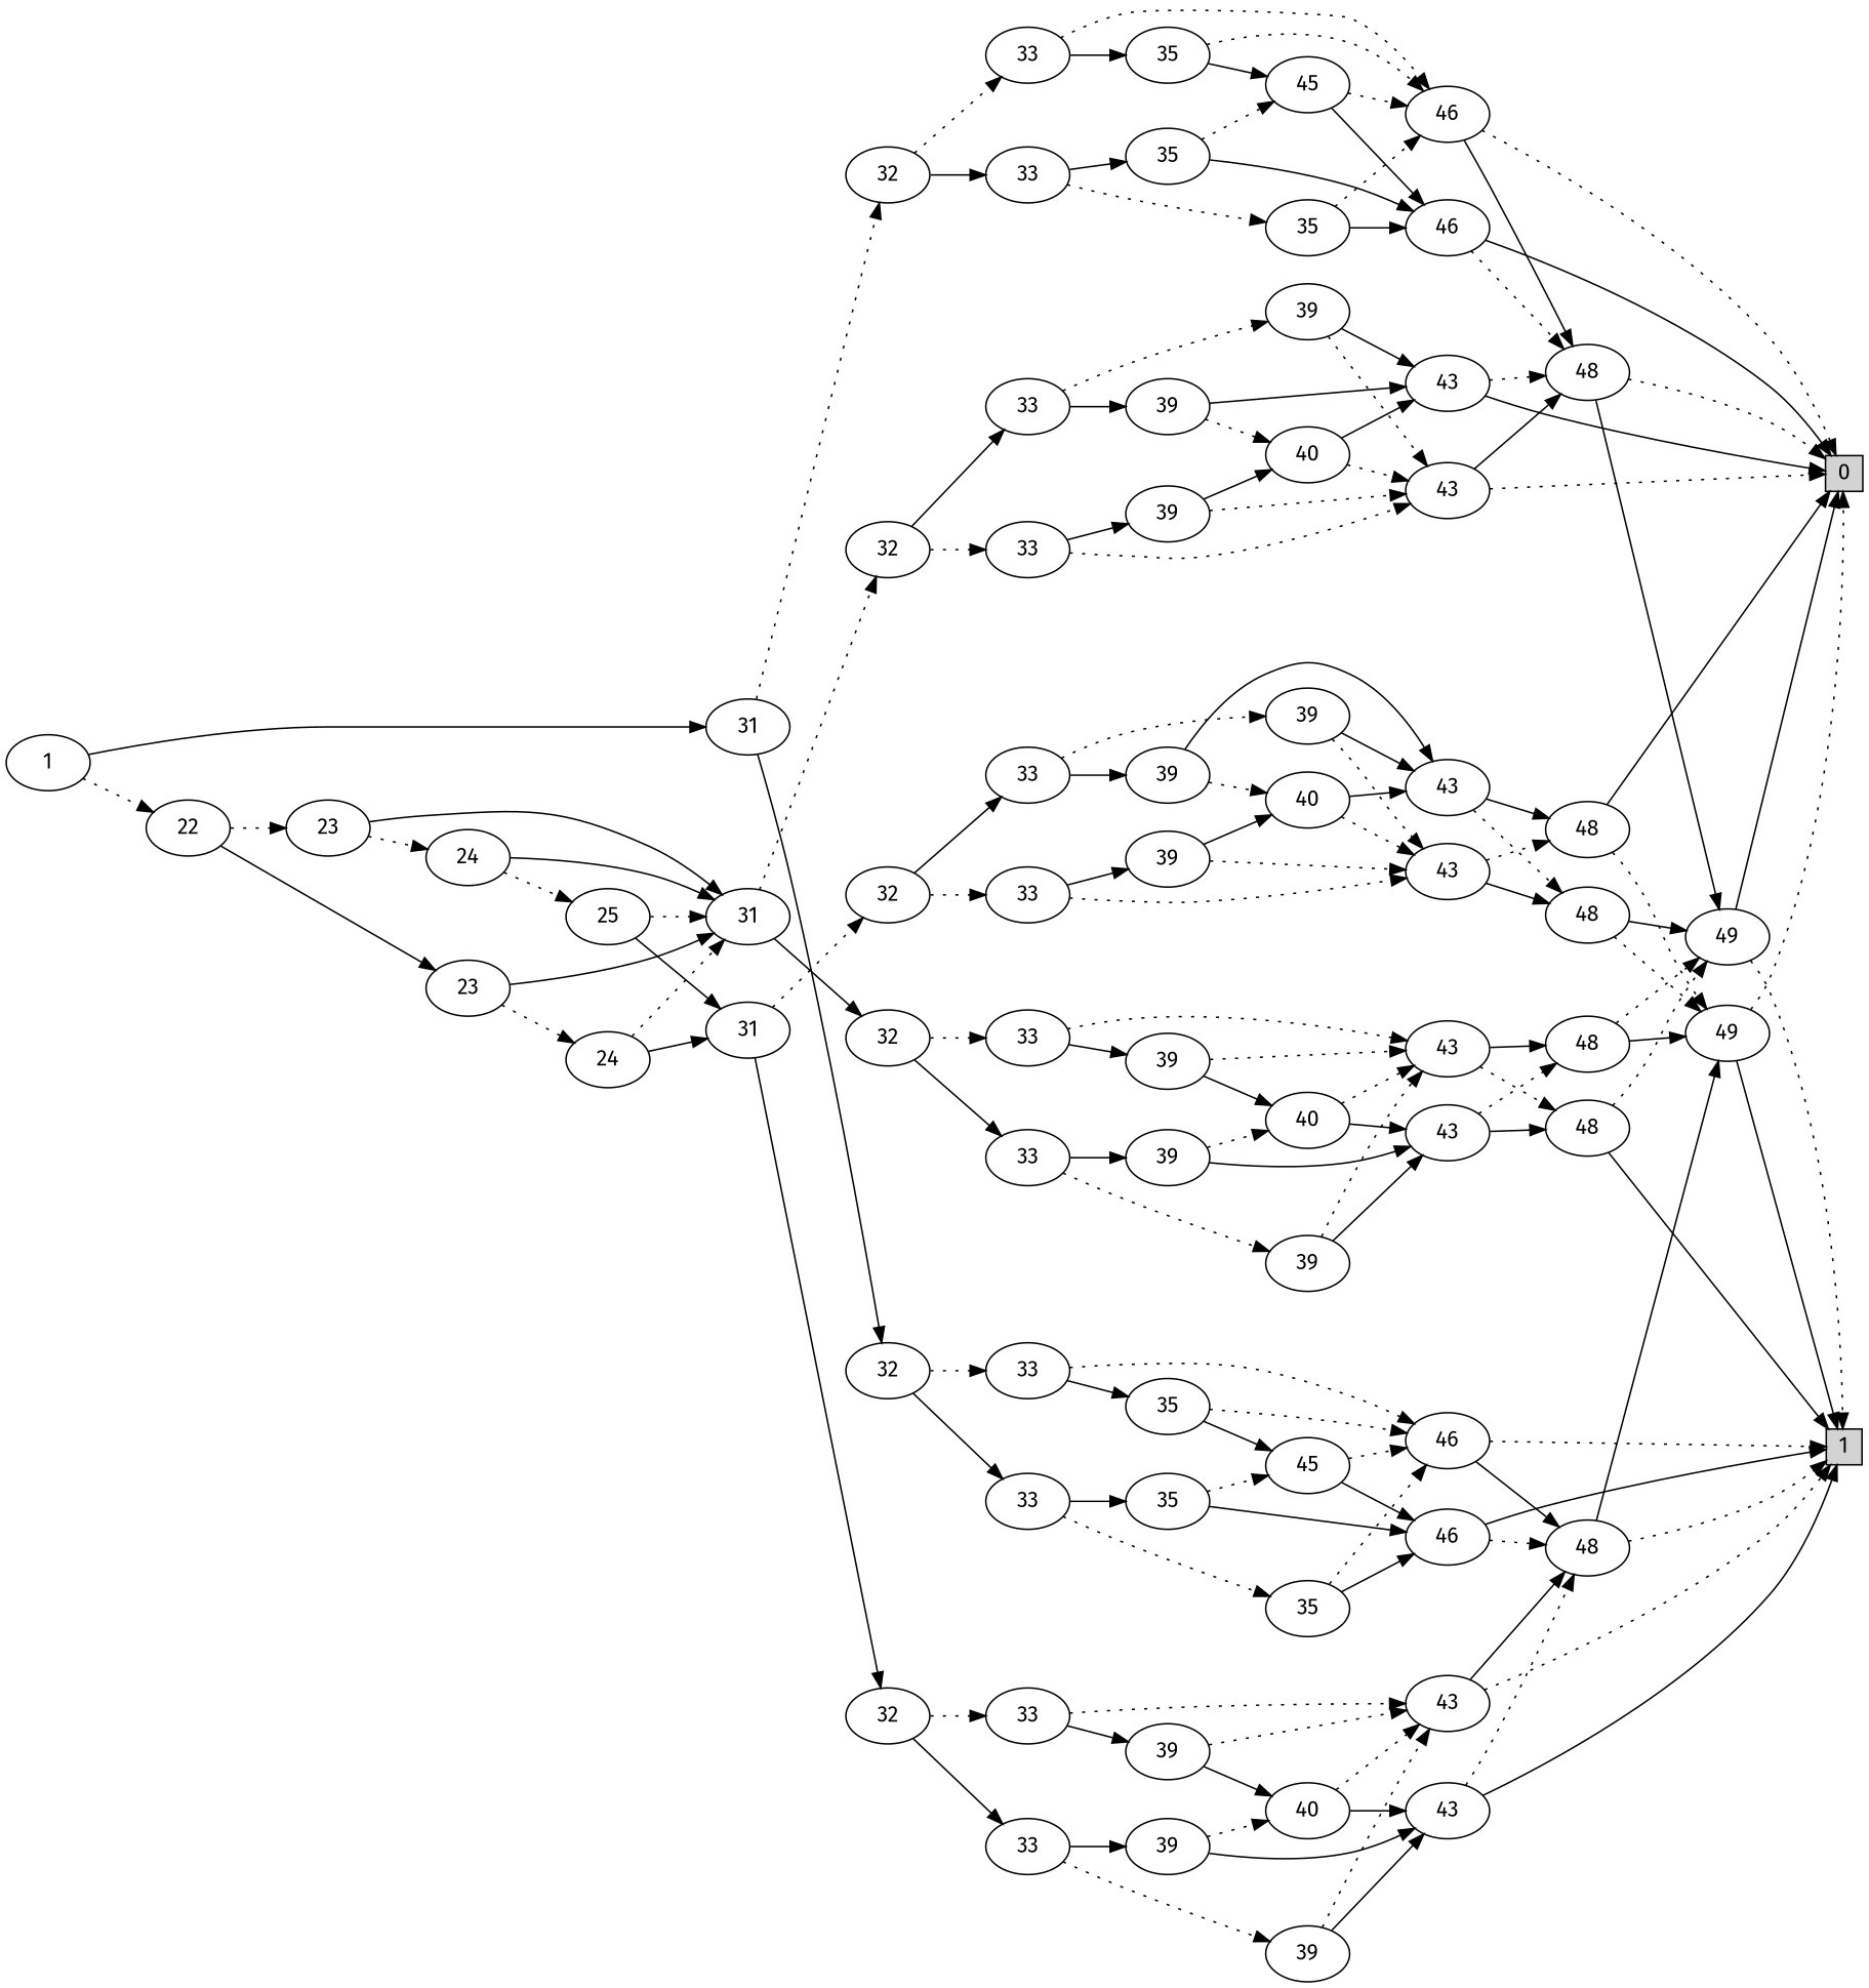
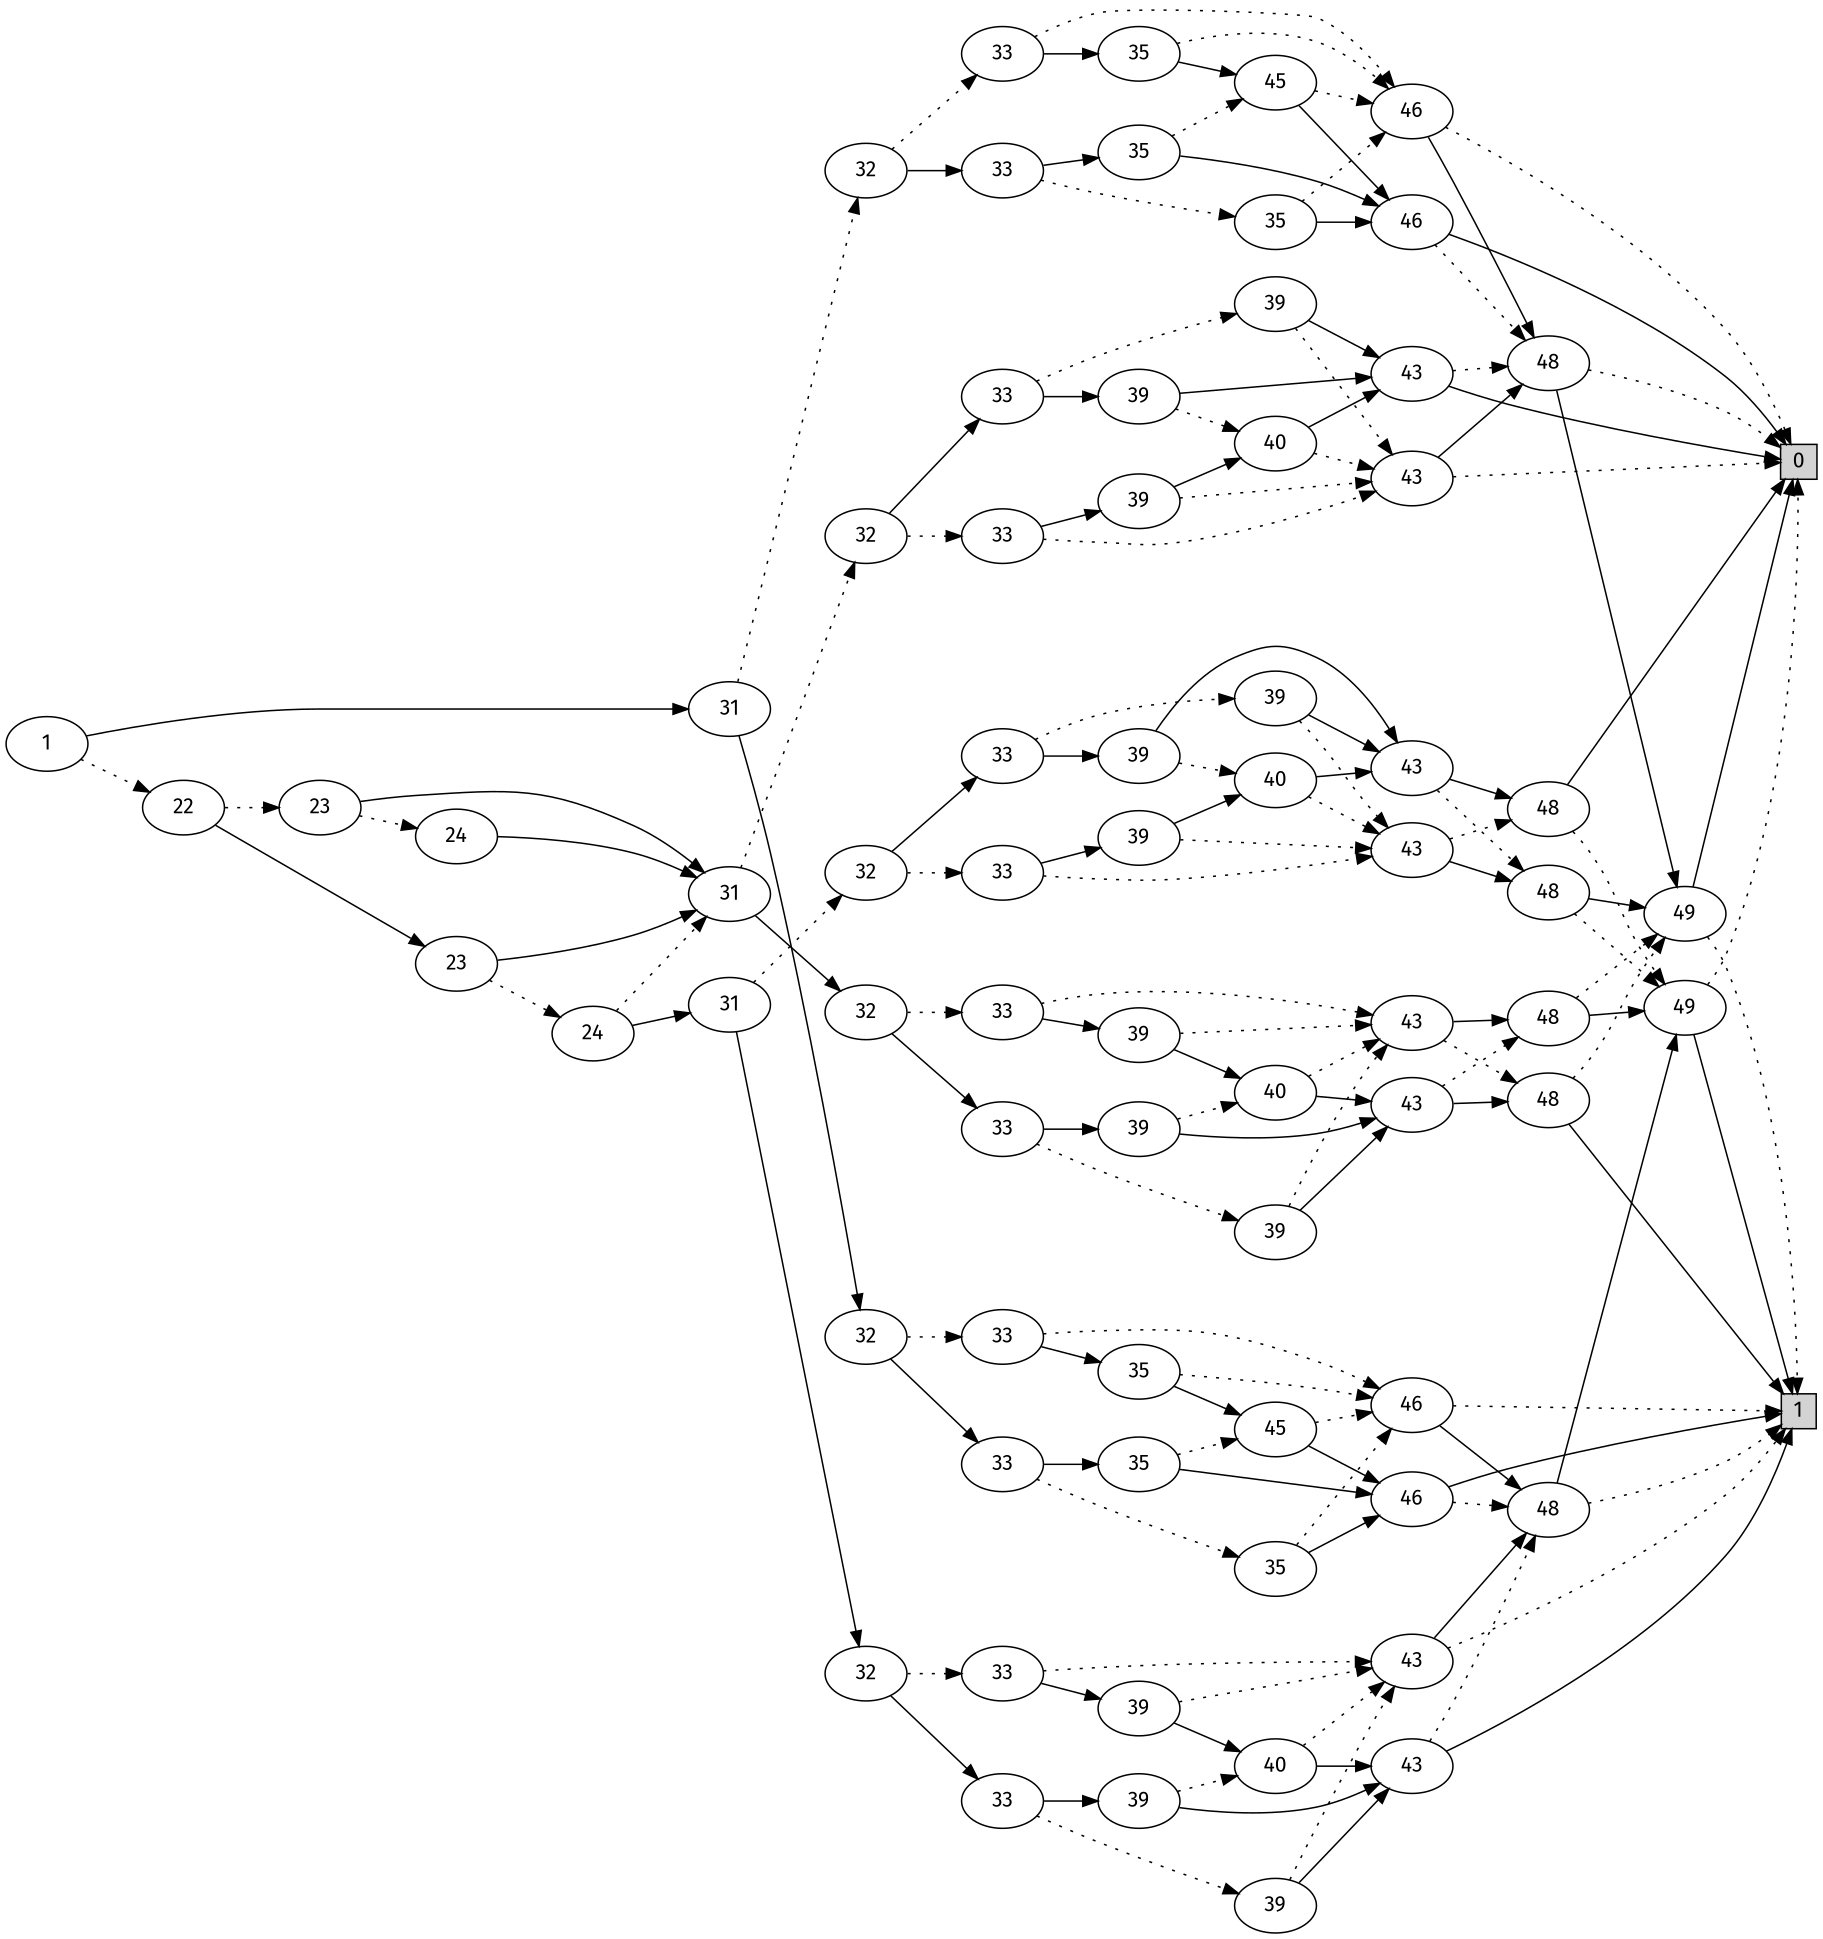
  digraph {
    rankdir=LR
    fontname="Fira Sans"
    node [fontname="Fira Sans"]
    edge [style=dotted fontname="Fira Sans"]
    n1 [height=0.3 label=0 shape=box style=filled width=0.3]
    n2 [height=0.3 label=1 shape=box style=filled width=0.3]
    n3 [label=1]
    n4 [label=22]
    n5 [label=31]
    n6 [label=23]
    n7 [label=23]
    n8 [label=32]
    n9 [label=32]
    n10 [label=24]
    n11 [label=31]
    n12 [label=24]
-   n13 [label=25]
    n14 [label=32]
    n15 [label=32]
    n16 [label=31]
    n17 [label=32]
    n18 [label=32]
    n19 [label=33]
    n20 [label=33]
    n21 [label=33]
    n22 [label=33]
    n23 [label=43]
    n24 [label=39]
    n25 [label=39]
    n26 [label=39]
    n27 [label=48]
    n28 [label=40]
    n29 [label=49]
    n30 [label=43]
    n31 [label=43]
    n32 [label=39]
    n33 [label=39]
    n34 [label=39]
    n35 [label=48]
    n36 [label=48]
    n37 [label=40]
    n38 [label=49]
    n39 [label=43]
    n40 [label=33]
    n41 [label=33]
    n42 [label=33]
    n43 [label=33]
    n44 [label=43]
    n45 [label=39]
    n46 [label=39]
    n47 [label=39]
    n48 [label=48]
    n49 [label=48]
    n50 [label=40]
    n51 [label=43]
    n52 [label=43]
    n53 [label=39]
    n54 [label=39]
    n55 [label=39]
    n56 [label=48]
    n57 [label=40]
    n58 [label=43]
    n59 [label=33]
    n60 [label=33]
    n61 [label=33]
    n62 [label=33]
    n63 [label=46]
    n64 [label=35]
    n65 [label=35]
    n66 [label=35]
    n67 [label=45]
    n68 [label=46]
    n69 [label=46]
    n70 [label=35]
    n71 [label=35]
    n72 [label=35]
    n73 [label=45]
    n74 [label=46]
    n3 -> n4
    n3 -> n5 [style=filled]
    n4 -> n6
    n4 -> n7 [style=filled]
    n5 -> n8
    n5 -> n9 [style=filled]
    n6 -> n10
    n6 -> n11 [style=filled]
    n7 -> n11 [style=filled]
    n7 -> n12
    n8 -> n59
    n8 -> n60 [style=filled]
    n9 -> n61
    n9 -> n62 [style=filled]
    n10 -> n11 [style=filled]
-   n10 -> n13
    n11 -> n14
    n11 -> n15 [style=filled]
    n12 -> n11
    n12 -> n16 [style=filled]
-   n13 -> n11
-   n13 -> n16 [style=filled]
    n14 -> n19
    n14 -> n20 [style=filled]
    n15 -> n21
    n15 -> n22 [style=filled]
    n16 -> n17
    n16 -> n18 [style=filled]
    n17 -> n40
    n17 -> n41 [style=filled]
    n18 -> n42
    n18 -> n43 [style=filled]
    n19 -> n23
    n19 -> n24 [style=filled]
    n20 -> n25
    n20 -> n26 [style=filled]
    n21 -> n31
    n21 -> n32 [style=filled]
    n22 -> n33
    n22 -> n34 [style=filled]
    n23 -> n1
    n23 -> n27 [style=filled]
    n24 -> n23
    n24 -> n28 [style=filled]
    n25 -> n23
    n25 -> n30 [style=filled]
    n26 -> n28
    n26 -> n30 [style=filled]
    n27 -> n1
    n27 -> n29 [style=filled]
    n28 -> n23
    n28 -> n30 [style=filled]
    n29 -> n1 [style=filled]
    n29 -> n2
    n30 -> n1 [style=filled]
    n30 -> n27
    n31 -> n35
    n31 -> n36 [style=filled]
    n32 -> n31
    n32 -> n37 [style=filled]
    n33 -> n31
    n33 -> n39 [style=filled]
    n34 -> n37
    n34 -> n39 [style=filled]
    n35 -> n2 [style=filled]
    n35 -> n29
    n36 -> n29
    n36 -> n38 [style=filled]
    n37 -> n31
    n37 -> n39 [style=filled]
    n38 -> n1
    n38 -> n2 [style=filled]
    n39 -> n35 [style=filled]
    n39 -> n36
    n40 -> n44
    n40 -> n45 [style=filled]
    n41 -> n46
    n41 -> n47 [style=filled]
    n42 -> n52
    n42 -> n53 [style=filled]
    n43 -> n54
    n43 -> n55 [style=filled]
    n44 -> n48
    n44 -> n49 [style=filled]
    n45 -> n44
    n45 -> n50 [style=filled]
    n46 -> n44
    n46 -> n51 [style=filled]
    n47 -> n50
    n47 -> n51 [style=filled]
    n48 -> n1 [style=filled]
    n48 -> n38
    n49 -> n29 [style=filled]
    n49 -> n38
    n50 -> n44
    n50 -> n51 [style=filled]
    n51 -> n48 [style=filled]
    n51 -> n49
    n52 -> n2
    n52 -> n56 [style=filled]
    n53 -> n52
    n53 -> n57 [style=filled]
    n54 -> n52
    n54 -> n58 [style=filled]
    n55 -> n57
    n55 -> n58 [style=filled]
    n56 -> n2
    n56 -> n38 [style=filled]
    n57 -> n52
    n57 -> n58 [style=filled]
    n58 -> n2 [style=filled]
    n58 -> n56
    n59 -> n63
    n59 -> n64 [style=filled]
    n60 -> n65
    n60 -> n66 [style=filled]
    n61 -> n69
    n61 -> n70 [style=filled]
    n62 -> n71
    n62 -> n72 [style=filled]
    n63 -> n1
    n63 -> n27 [style=filled]
    n64 -> n63
    n64 -> n67 [style=filled]
    n65 -> n63
    n65 -> n68 [style=filled]
    n66 -> n67
    n66 -> n68 [style=filled]
    n67 -> n63
    n67 -> n68 [style=filled]
    n68 -> n1 [style=filled]
    n68 -> n27
    n69 -> n2
    n69 -> n56 [style=filled]
    n70 -> n69
    n70 -> n73 [style=filled]
    n71 -> n69
    n71 -> n74 [style=filled]
    n72 -> n73
    n72 -> n74 [style=filled]
    n73 -> n69
    n73 -> n74 [style=filled]
    n74 -> n2 [style=filled]
    n74 -> n56
  }
